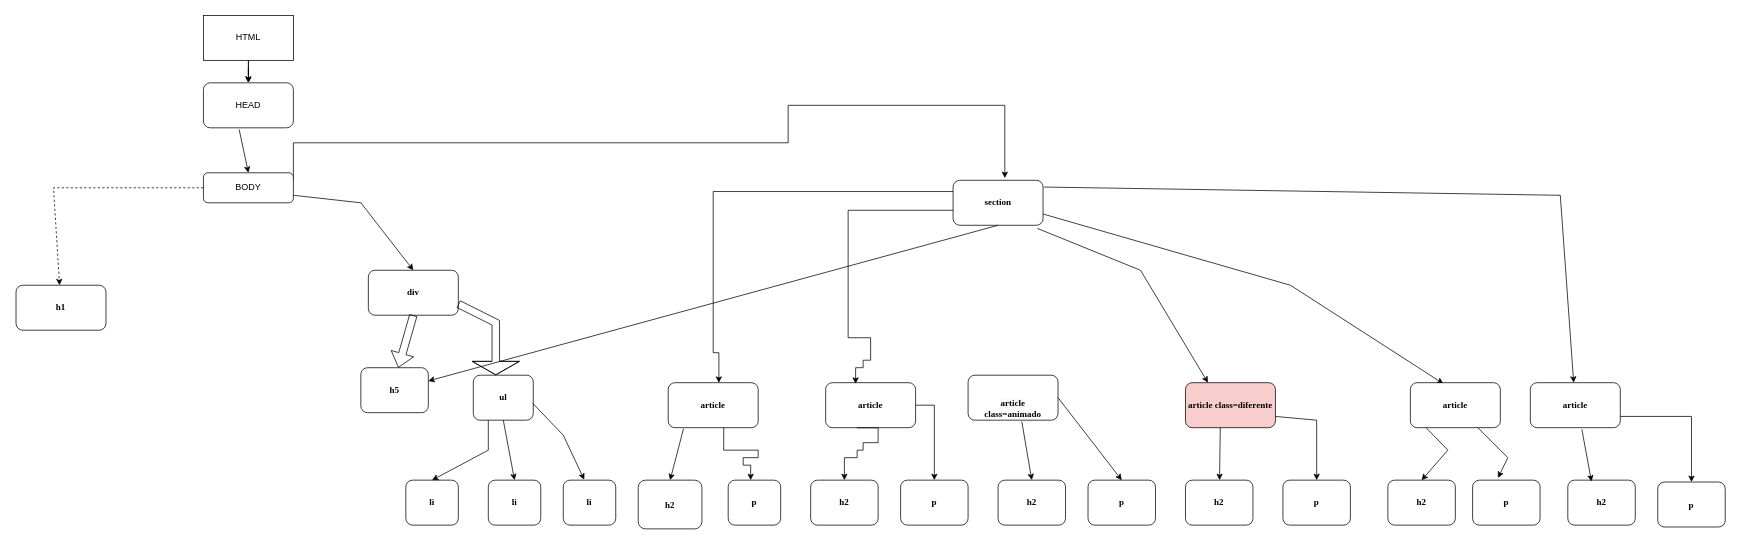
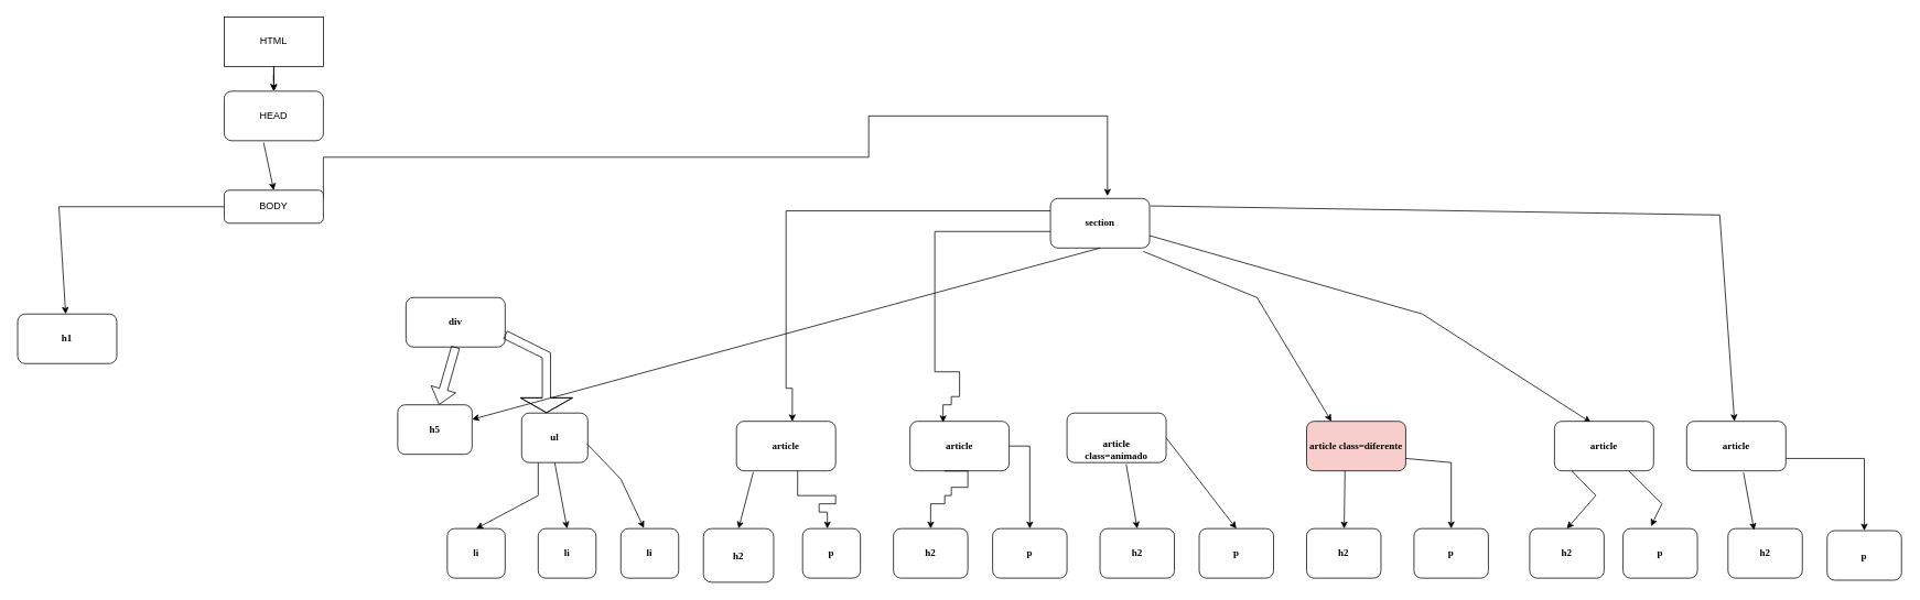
  <mxCell id="0" />
  <mxCell id="1" parent="0" />
  <mxCell id="2" style="edgeStyle=orthogonalEdgeStyle;rounded=0;orthogonalLoop=1;jettySize=auto;html=1;exitX=1;exitY=0.25;exitDx=0;exitDy=0;entryX=0.575;entryY=-0.05;entryDx=0;entryDy=0;entryPerimeter=0;fontFamily=Comic Sans MS;" edge="1" parent="1" source="3" target="5"><mxGeometry relative="1" as="geometry"><Array as="points"><mxPoint x="390" y="190" /><mxPoint x="1050" y="190" /><mxPoint x="1050" y="140" /><mxPoint x="1339" y="140" /></Array></mxGeometry></mxCell>
  <mxCell id="3" value="BODY" style="rounded=1;whiteSpace=wrap;html=1;" vertex="1" parent="1"><mxGeometry x="270" y="230" width="120" height="40" as="geometry" /></mxCell>
  <mxCell id="4" style="edgeStyle=orthogonalEdgeStyle;rounded=0;orthogonalLoop=1;jettySize=auto;html=1;fontFamily=Comic Sans MS;entryX=0.563;entryY=0.003;entryDx=0;entryDy=0;entryPerimeter=0;exitX=0;exitY=0.25;exitDx=0;exitDy=0;" edge="1" parent="1" source="5" target="25"><mxGeometry relative="1" as="geometry"><mxPoint x="970" y="560" as="targetPoint" /><mxPoint x="1260" y="260" as="sourcePoint" /><Array as="points"><mxPoint x="950" y="255" /><mxPoint x="950" y="470" /><mxPoint x="958" y="470" /></Array></mxGeometry></mxCell>
  <mxCell id="5" value="section" style="rounded=1;whiteSpace=wrap;html=1;fontStyle=1;fontFamily=Comic Sans MS;" vertex="1" parent="1"><mxGeometry x="1270" y="240" width="120" height="60" as="geometry" /></mxCell>
  <mxCell id="6" value="HEAD" style="rounded=1;whiteSpace=wrap;html=1;" vertex="1" parent="1"><mxGeometry x="270" y="110" width="120" height="60" as="geometry" /></mxCell>
  <mxCell id="7" value="" style="edgeStyle=orthogonalEdgeStyle;rounded=0;orthogonalLoop=1;jettySize=auto;html=1;fontFamily=Comic Sans MS;" edge="1" parent="1" source="8" target="6"><mxGeometry relative="1" as="geometry" /></mxCell>
  <mxCell id="8" value="HTML" style="whiteSpace=wrap;html=1;rounded=0;" vertex="1" parent="1"><mxGeometry x="270" width="120" height="60" as="geometry" y="20" /></mxCell>
  <mxCell id="9" value="" style="endArrow=classic;html=1;rounded=0;entryX=0.5;entryY=0;entryDx=0;entryDy=0;exitX=0.5;exitY=1;exitDx=0;exitDy=0;" edge="1" parent="1" source="8" target="6"><mxGeometry width="50" height="50" relative="1" as="geometry"><mxPoint x="320" y="80" as="sourcePoint" /><mxPoint x="519.96" y="120" as="targetPoint" /><Array as="points"><mxPoint x="330" y="110" /></Array></mxGeometry></mxCell>
  <mxCell id="10" value="div" style="rounded=1;whiteSpace=wrap;html=1;fontStyle=1;fontFamily=Comic Sans MS;" vertex="1" parent="1"><mxGeometry x="490" y="360" width="120" height="60" as="geometry" /></mxCell>
  <mxCell id="11" value="h1" style="rounded=1;whiteSpace=wrap;html=1;fontStyle=1;fontFamily=Comic Sans MS;" vertex="1" parent="1"><mxGeometry x="20" y="380" width="120" height="60" as="geometry" /></mxCell>
  <mxCell id="12" value="li" style="rounded=1;whiteSpace=wrap;html=1;fontStyle=1;fontFamily=Comic Sans MS;" vertex="1" parent="1"><mxGeometry x="650" y="640" width="70" height="60" as="geometry" /></mxCell>
  <mxCell id="13" value="ul" style="rounded=1;whiteSpace=wrap;html=1;fontStyle=1;fontFamily=Comic Sans MS;" vertex="1" parent="1"><mxGeometry x="630" y="500" width="80" height="60" as="geometry" /></mxCell>
  <mxCell id="14" value="h5" style="rounded=1;whiteSpace=wrap;html=1;fontStyle=1;fontFamily=Comic Sans MS;" vertex="1" parent="1"><mxGeometry x="480" y="490" width="90" height="60" as="geometry" /></mxCell>
  <mxCell id="15" value="" style="shape=flexArrow;endArrow=classic;html=1;rounded=0;fontFamily=Comic Sans MS;exitX=0.5;exitY=1;exitDx=0;exitDy=0;fontStyle=1;" edge="1" parent="1" source="10"><mxGeometry width="50" height="50" relative="1" as="geometry"><mxPoint x="620" y="390" as="sourcePoint" /><mxPoint x="530" y="490" as="targetPoint" /><Array as="points" /></mxGeometry></mxCell>
  <mxCell id="16" value="" style="shape=flexArrow;endArrow=classic;html=1;rounded=0;fontFamily=Comic Sans MS;exitX=1;exitY=0.75;exitDx=0;exitDy=0;fontStyle=1;entryX=0.375;entryY=0;entryDx=0;entryDy=0;endWidth=52;endSize=5.65;entryPerimeter=0;" edge="1" parent="1" source="10" target="13"><mxGeometry width="50" height="50" relative="1" as="geometry"><mxPoint x="750" y="440" as="sourcePoint" /><mxPoint x="750" y="500" as="targetPoint" /><Array as="points"><mxPoint x="660" y="430" /></Array></mxGeometry></mxCell>
  <mxCell id="17" value="li" style="rounded=1;whiteSpace=wrap;html=1;fontStyle=1;fontFamily=Comic Sans MS;" vertex="1" parent="1"><mxGeometry x="540" y="640" width="70" height="60" as="geometry" /></mxCell>
  <mxCell id="18" value="li" style="rounded=1;whiteSpace=wrap;html=1;fontStyle=1;fontFamily=Comic Sans MS;" vertex="1" parent="1"><mxGeometry x="750" y="640" width="70" height="60" as="geometry" /></mxCell>
  <mxCell id="19" value="" style="endArrow=classic;html=1;rounded=0;fontFamily=Comic Sans MS;exitX=0.25;exitY=1;exitDx=0;exitDy=0;entryX=0.5;entryY=0;entryDx=0;entryDy=0;" edge="1" parent="1" source="13" target="17"><mxGeometry width="50" height="50" relative="1" as="geometry"><mxPoint x="520" y="530" as="sourcePoint" /><mxPoint x="510" y="610" as="targetPoint" /><Array as="points"><mxPoint x="650" y="600" /></Array></mxGeometry></mxCell>
  <mxCell id="20" value="" style="endArrow=classic;html=1;rounded=0;fontFamily=Comic Sans MS;exitX=0.5;exitY=1;exitDx=0;exitDy=0;entryX=0.5;entryY=0;entryDx=0;entryDy=0;" edge="1" parent="1" source="13" target="12"><mxGeometry width="50" height="50" relative="1" as="geometry"><mxPoint x="760" y="560" as="sourcePoint" /><mxPoint x="665" y="650" as="targetPoint" /><Array as="points" /></mxGeometry></mxCell>
  <mxCell id="21" value="" style="endArrow=classic;html=1;rounded=0;fontFamily=Comic Sans MS;exitX=0.99;exitY=0.623;exitDx=0;exitDy=0;entryX=0.4;entryY=-0.01;entryDx=0;entryDy=0;exitPerimeter=0;entryPerimeter=0;" edge="1" parent="1" source="13" target="18"><mxGeometry width="50" height="50" relative="1" as="geometry"><mxPoint x="770" y="570" as="sourcePoint" /><mxPoint x="675" y="660" as="targetPoint" /><Array as="points"><mxPoint x="750" y="580" /></Array></mxGeometry></mxCell>
- <mxCell id="22" value="" style="endArrow=classic;html=1;rounded=0;fontFamily=Comic Sans MS;entryX=0.5;entryY=0;entryDx=0;entryDy=0;exitX=1;exitY=0.75;exitDx=0;exitDy=0;" edge="1" parent="1" source="3" target="10"><mxGeometry width="50" height="50" relative="1" as="geometry"><mxPoint x="410" y="300" as="sourcePoint" /><mxPoint x="740" y="280" as="targetPoint" /><Array as="points"><mxPoint x="480" y="270" /></Array></mxGeometry></mxCell>
- <mxCell id="23" value="" style="endArrow=classic;html=1;rounded=0;fontFamily=Comic Sans MS;exitX=0;exitY=0.5;exitDx=0;exitDy=0;dashed=1;" edge="1" parent="1" source="3" target="11"><mxGeometry width="50" height="50" relative="1" as="geometry"><mxPoint x="110" y="250" as="sourcePoint" /><mxPoint x="680" y="380" as="targetPoint" /><Array as="points"><mxPoint x="70" y="250" /></Array></mxGeometry></mxCell>
+ <mxCell id="23" value="" style="endArrow=classic;html=1;rounded=0;fontFamily=Comic Sans MS;exitX=0;exitY=0.5;exitDx=0;exitDy=0;" edge="1" parent="1" source="3" target="11"><mxGeometry width="50" height="50" relative="1" as="geometry"><mxPoint x="110" y="250" as="sourcePoint" /><mxPoint x="680" y="380" as="targetPoint" /><Array as="points"><mxPoint x="70" y="250" /></Array></mxGeometry></mxCell>
  <mxCell id="24" value="" style="endArrow=classic;html=1;rounded=0;exitX=0.397;exitY=1.037;exitDx=0;exitDy=0;exitPerimeter=0;" edge="1" parent="1" source="6"><mxGeometry width="50" height="50" relative="1" as="geometry"><mxPoint x="340" y="90" as="sourcePoint" /><mxPoint x="330" y="230" as="targetPoint" /><Array as="points" /></mxGeometry></mxCell>
  <mxCell id="25" value="article" style="rounded=1;whiteSpace=wrap;html=1;fontStyle=1;fontFamily=Comic Sans MS;" vertex="1" parent="1"><mxGeometry x="890" y="510" width="120" height="60" as="geometry" /></mxCell>
  <mxCell id="26" value="h2" style="rounded=1;whiteSpace=wrap;html=1;fontStyle=1;fontFamily=Comic Sans MS;direction=south;" vertex="1" parent="1"><mxGeometry x="850" y="640" width="85" height="65" as="geometry" /></mxCell>
  <mxCell id="27" value="p" style="rounded=1;whiteSpace=wrap;html=1;fontStyle=1;fontFamily=Comic Sans MS;" vertex="1" parent="1"><mxGeometry x="970" y="640" width="70" height="60" as="geometry" /></mxCell>
  <mxCell id="28" style="edgeStyle=orthogonalEdgeStyle;rounded=0;orthogonalLoop=1;jettySize=auto;html=1;fontFamily=Comic Sans MS;exitX=0.617;exitY=0.997;exitDx=0;exitDy=0;exitPerimeter=0;" edge="1" parent="1" source="25"><mxGeometry relative="1" as="geometry"><mxPoint x="1000" y="640" as="targetPoint" /><mxPoint x="1100" y="530" as="sourcePoint" /><Array as="points"><mxPoint x="964" y="600" /><mxPoint x="1010" y="600" /><mxPoint x="1010" y="610" /><mxPoint x="990" y="610" /><mxPoint x="990" y="620" /><mxPoint x="1000" y="620" /><mxPoint x="1000" y="640" /></Array></mxGeometry></mxCell>
  <mxCell id="29" value="article" style="rounded=1;whiteSpace=wrap;html=1;fontStyle=1;fontFamily=Comic Sans MS;" vertex="1" parent="1"><mxGeometry x="1100" y="510" width="120" height="60" as="geometry" /></mxCell>
  <mxCell id="30" style="edgeStyle=orthogonalEdgeStyle;rounded=0;orthogonalLoop=1;jettySize=auto;html=1;fontFamily=Comic Sans MS;entryX=0.333;entryY=0.023;entryDx=0;entryDy=0;entryPerimeter=0;" edge="1" parent="1" source="5" target="29"><mxGeometry relative="1" as="geometry"><mxPoint x="1047.56" y="510.18" as="targetPoint" /><mxPoint x="960" y="440" as="sourcePoint" /><Array as="points"><mxPoint x="1130" y="280" /><mxPoint x="1130" y="450" /><mxPoint x="1160" y="450" /><mxPoint x="1160" y="480" /><mxPoint x="1150" y="480" /><mxPoint x="1150" y="490" /><mxPoint x="1140" y="490" /></Array></mxGeometry></mxCell>
  <mxCell id="31" value="h2" style="rounded=1;whiteSpace=wrap;html=1;fontStyle=1;fontFamily=Comic Sans MS;" vertex="1" parent="1"><mxGeometry x="1080" y="640" width="90" height="60" as="geometry" /></mxCell>
  <mxCell id="32" value="p" style="rounded=1;whiteSpace=wrap;html=1;fontStyle=1;fontFamily=Comic Sans MS;" vertex="1" parent="1"><mxGeometry x="1200" y="640" width="90" height="60" as="geometry" /></mxCell>
  <mxCell id="33" style="edgeStyle=orthogonalEdgeStyle;rounded=0;orthogonalLoop=1;jettySize=auto;html=1;exitX=0.347;exitY=1.003;exitDx=0;exitDy=0;fontFamily=Comic Sans MS;exitPerimeter=0;" edge="1" parent="1" source="29" target="31"><mxGeometry relative="1" as="geometry"><mxPoint x="1064" y="627.78" as="targetPoint" /><mxPoint x="1070" y="570" as="sourcePoint" /><Array as="points"><mxPoint x="1170" y="570" /><mxPoint x="1170" y="590" /><mxPoint x="1150" y="590" /><mxPoint x="1150" y="600" /><mxPoint x="1142" y="600" /><mxPoint x="1142" y="610" /><mxPoint x="1125" y="610" /></Array></mxGeometry></mxCell>
  <mxCell id="34" style="edgeStyle=orthogonalEdgeStyle;rounded=0;orthogonalLoop=1;jettySize=auto;html=1;fontFamily=Comic Sans MS;exitX=1;exitY=0.5;exitDx=0;exitDy=0;" edge="1" parent="1" source="29"><mxGeometry relative="1" as="geometry"><mxPoint x="1245" y="640" as="targetPoint" /><mxPoint x="1100" y="540" as="sourcePoint" /><Array as="points"><mxPoint x="1245" y="540" /><mxPoint x="1245" y="637" /></Array></mxGeometry></mxCell>
  <mxCell id="35" value="&lt;br&gt;&lt;br&gt;&lt;span style=&quot;color: rgb(0 , 0 , 0) ; font-family: &amp;#34;comic sans ms&amp;#34; ; font-size: 12px ; font-style: normal ; font-weight: 700 ; letter-spacing: normal ; text-align: center ; text-indent: 0px ; text-transform: none ; word-spacing: 0px ; background-color: rgb(248 , 249 , 250) ; display: inline ; float: none&quot;&gt;article&lt;/span&gt;&lt;br&gt;class=animado" style="rounded=1;whiteSpace=wrap;html=1;fontStyle=1;fontFamily=Comic Sans MS;" vertex="1" parent="1"><mxGeometry x="1290" y="500" width="120" height="60" as="geometry" /></mxCell>
  <mxCell id="36" value="p" style="rounded=1;whiteSpace=wrap;html=1;fontStyle=1;fontFamily=Comic Sans MS;" vertex="1" parent="1"><mxGeometry x="1450" y="640" width="90" height="60" as="geometry" /></mxCell>
  <mxCell id="37" value="h2" style="rounded=1;whiteSpace=wrap;html=1;fontStyle=1;fontFamily=Comic Sans MS;" vertex="1" parent="1"><mxGeometry x="1330" y="640" width="90" height="60" as="geometry" /></mxCell>
  <mxCell id="38" value="" style="endArrow=classic;html=1;rounded=0;fontFamily=Comic Sans MS;fontSize=1;entryX=0.5;entryY=0;entryDx=0;entryDy=0;exitX=0.597;exitY=1.03;exitDx=0;exitDy=0;exitPerimeter=0;" edge="1" parent="1" source="35" target="37"><mxGeometry width="50" height="50" relative="1" as="geometry"><mxPoint x="1300" y="600" as="sourcePoint" /><mxPoint x="1350" y="550" as="targetPoint" /></mxGeometry></mxCell>
  <mxCell id="39" value="" style="endArrow=classic;html=1;rounded=0;fontFamily=Comic Sans MS;fontSize=1;entryX=0.5;entryY=0;entryDx=0;entryDy=0;exitX=1;exitY=0.5;exitDx=0;exitDy=0;" edge="1" parent="1" source="35" target="36"><mxGeometry width="50" height="50" relative="1" as="geometry"><mxPoint x="1700" y="510" as="sourcePoint" /><mxPoint x="1736.79" y="620" as="targetPoint" /><Array as="points" /></mxGeometry></mxCell>
  <mxCell id="40" value="article class=diferente" style="rounded=1;whiteSpace=wrap;html=1;fontStyle=1;fontFamily=Comic Sans MS;fillColor=#f8cecc;" vertex="1" parent="1"><mxGeometry x="1580" y="510" width="120" height="60" as="geometry" /></mxCell>
  <mxCell id="41" value="" style="endArrow=classic;html=1;rounded=0;fontFamily=Comic Sans MS;fontSize=1;exitX=1;exitY=0.75;exitDx=0;exitDy=0;entryX=0.367;entryY=0.023;entryDx=0;entryDy=0;entryPerimeter=0;" edge="1" parent="1" source="5" target="43"><mxGeometry width="50" height="50" relative="1" as="geometry"><mxPoint x="1010" y="360" as="sourcePoint" /><mxPoint x="1960" y="510" as="targetPoint" /><Array as="points"><mxPoint x="1720" y="380" /></Array></mxGeometry></mxCell>
  <mxCell id="42" value="" style="endArrow=classic;html=1;rounded=0;fontFamily=Comic Sans MS;fontSize=1;exitX=0.17;exitY=1.023;exitDx=0;exitDy=0;exitPerimeter=0;entryX=0;entryY=0.5;entryDx=0;entryDy=0;" edge="1" parent="1" source="25" target="26"><mxGeometry width="50" height="50" relative="1" as="geometry"><mxPoint x="1200" y="510" as="sourcePoint" /><mxPoint x="1250" y="460" as="targetPoint" /></mxGeometry></mxCell>
  <mxCell id="43" value="article" style="rounded=1;whiteSpace=wrap;html=1;fontStyle=1;fontFamily=Comic Sans MS;" vertex="1" parent="1"><mxGeometry x="1880" y="510" width="120" height="60" as="geometry" /></mxCell>
  <mxCell id="44" style="edgeStyle=orthogonalEdgeStyle;rounded=0;orthogonalLoop=1;jettySize=auto;html=1;exitX=1;exitY=0.75;exitDx=0;exitDy=0;entryX=0.5;entryY=0;entryDx=0;entryDy=0;fontFamily=Comic Sans MS;fontSize=1;" edge="1" parent="1" source="45" target="59"><mxGeometry relative="1" as="geometry" /></mxCell>
  <mxCell id="45" value="article" style="rounded=1;whiteSpace=wrap;html=1;fontStyle=1;fontFamily=Comic Sans MS;" vertex="1" parent="1"><mxGeometry x="2040" y="510" width="120" height="60" as="geometry" /></mxCell>
  <mxCell id="46" value="" style="endArrow=classic;html=1;rounded=0;fontFamily=Comic Sans MS;fontSize=1;exitX=0.5;exitY=1;exitDx=0;exitDy=0;" edge="1" parent="1" source="5" target="14"><mxGeometry width="50" height="50" relative="1" as="geometry"><mxPoint x="1570" y="510" as="sourcePoint" /><mxPoint x="1620" y="460" as="targetPoint" /></mxGeometry></mxCell>
  <mxCell id="47" value="" style="endArrow=classic;html=1;rounded=0;fontFamily=Comic Sans MS;fontSize=1;exitX=0.937;exitY=1.07;exitDx=0;exitDy=0;exitPerimeter=0;entryX=0.25;entryY=0;entryDx=0;entryDy=0;" edge="1" parent="1" source="5" target="40"><mxGeometry width="50" height="50" relative="1" as="geometry"><mxPoint x="1340" y="310" as="sourcePoint" /><mxPoint x="1357.391" y="510" as="targetPoint" /><Array as="points"><mxPoint x="1520" y="360" /></Array></mxGeometry></mxCell>
  <mxCell id="48" value="h2" style="rounded=1;whiteSpace=wrap;html=1;fontStyle=1;fontFamily=Comic Sans MS;" vertex="1" parent="1"><mxGeometry x="1580" y="640" width="90" height="60" as="geometry" /></mxCell>
  <mxCell id="49" value="p" style="rounded=1;whiteSpace=wrap;html=1;fontStyle=1;fontFamily=Comic Sans MS;" vertex="1" parent="1"><mxGeometry x="1710" y="640" width="90" height="60" as="geometry" /></mxCell>
  <mxCell id="50" value="" style="endArrow=classic;html=1;rounded=0;fontFamily=Comic Sans MS;fontSize=1;exitX=0.387;exitY=0.997;exitDx=0;exitDy=0;exitPerimeter=0;" edge="1" parent="1" source="40" target="48"><mxGeometry width="50" height="50" relative="1" as="geometry"><mxPoint x="1371.64" y="571.8" as="sourcePoint" /><mxPoint x="1385" y="650" as="targetPoint" /></mxGeometry></mxCell>
  <mxCell id="51" value="" style="endArrow=classic;html=1;rounded=0;fontFamily=Comic Sans MS;fontSize=1;exitX=1;exitY=0.75;exitDx=0;exitDy=0;" edge="1" parent="1" source="40" target="49"><mxGeometry width="50" height="50" relative="1" as="geometry"><mxPoint x="1690" y="560" as="sourcePoint" /><mxPoint x="1635.431" y="650" as="targetPoint" /><Array as="points"><mxPoint x="1755" y="560" /></Array></mxGeometry></mxCell>
  <mxCell id="52" value="" style="endArrow=classic;html=1;rounded=0;fontFamily=Comic Sans MS;fontSize=1;exitX=1.01;exitY=0.15;exitDx=0;exitDy=0;exitPerimeter=0;" edge="1" parent="1" source="5" target="45"><mxGeometry width="50" height="50" relative="1" as="geometry"><mxPoint x="1430" y="200" as="sourcePoint" /><mxPoint x="1934.04" y="521.38" as="targetPoint" /><Array as="points"><mxPoint x="2080" y="260" /></Array></mxGeometry></mxCell>
  <mxCell id="53" value="h2" style="rounded=1;whiteSpace=wrap;html=1;fontStyle=1;fontFamily=Comic Sans MS;" vertex="1" parent="1"><mxGeometry x="1850" y="640" width="90" height="60" as="geometry" /></mxCell>
  <mxCell id="54" value="p" style="rounded=1;whiteSpace=wrap;html=1;fontStyle=1;fontFamily=Comic Sans MS;" vertex="1" parent="1"><mxGeometry x="1963" y="640" width="90" height="60" as="geometry" /></mxCell>
  <mxCell id="55" value="" style="endArrow=classic;html=1;rounded=0;fontFamily=Comic Sans MS;fontSize=1;exitX=0.173;exitY=0.997;exitDx=0;exitDy=0;exitPerimeter=0;entryX=0.5;entryY=0;entryDx=0;entryDy=0;" edge="1" parent="1" source="43" target="53"><mxGeometry width="50" height="50" relative="1" as="geometry"><mxPoint x="1636.44" y="579.82" as="sourcePoint" /><mxPoint x="1635.431" y="650" as="targetPoint" /><Array as="points"><mxPoint x="1930" y="600" /></Array></mxGeometry></mxCell>
  <mxCell id="56" value="" style="endArrow=classic;html=1;rounded=0;fontFamily=Comic Sans MS;fontSize=1;exitX=0.75;exitY=1;exitDx=0;exitDy=0;entryX=0.376;entryY=-0.05;entryDx=0;entryDy=0;entryPerimeter=0;" edge="1" parent="1" source="43" target="54"><mxGeometry width="50" height="50" relative="1" as="geometry"><mxPoint x="1910.76" y="579.82" as="sourcePoint" /><mxPoint x="1905" y="650" as="targetPoint" /><Array as="points"><mxPoint x="2010" y="610" /></Array></mxGeometry></mxCell>
  <mxCell id="57" value="h2" style="rounded=1;whiteSpace=wrap;html=1;fontStyle=1;fontFamily=Comic Sans MS;" vertex="1" parent="1"><mxGeometry x="2090" y="640" width="90" height="60" as="geometry" /></mxCell>
  <mxCell id="58" value="" style="endArrow=classic;html=1;rounded=0;fontFamily=Comic Sans MS;fontSize=1;exitX=0.573;exitY=1.037;exitDx=0;exitDy=0;exitPerimeter=0;entryX=0.351;entryY=0.03;entryDx=0;entryDy=0;entryPerimeter=0;" edge="1" parent="1" source="45" target="57"><mxGeometry width="50" height="50" relative="1" as="geometry"><mxPoint x="1636.44" y="579.82" as="sourcePoint" /><mxPoint x="1635.431" y="650" as="targetPoint" /></mxGeometry></mxCell>
  <mxCell id="59" value="p" style="rounded=1;whiteSpace=wrap;html=1;fontStyle=1;fontFamily=Comic Sans MS;" vertex="1" parent="1"><mxGeometry x="2210" y="642.5" width="90" height="60" as="geometry" /></mxCell>
